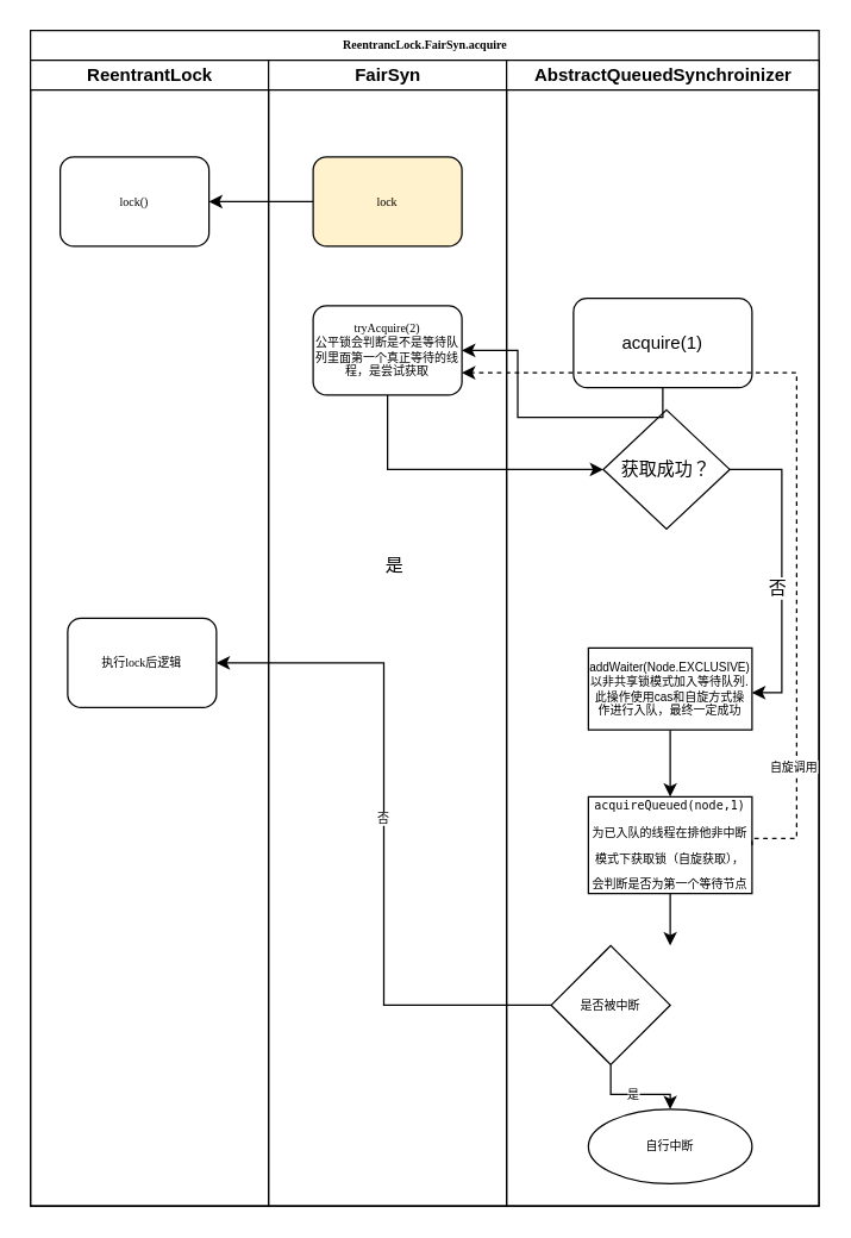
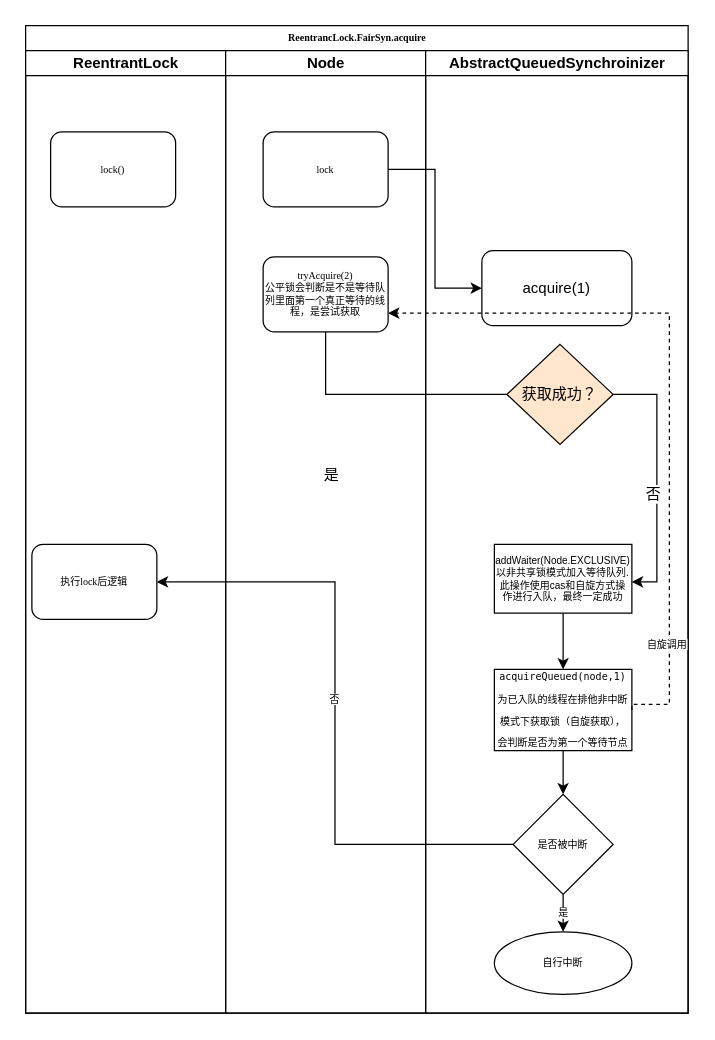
  <mxCell id="0" />
  <mxCell id="1" parent="0" />
  <mxCell id="2" value="ReentrancLock.FairSyn.acquire" style="swimlane;html=1;childLayout=stackLayout;startSize=20;rounded=0;shadow=0;labelBackgroundColor=none;strokeColor=#000000;strokeWidth=1;fillColor=#ffffff;fontFamily=Verdana;fontSize=8;fontColor=#000000;align=center;" parent="1" vertex="1"><mxGeometry x="20" y="20" width="530" height="790" as="geometry" /></mxCell>
  <mxCell id="3" value="ReentrantLock" style="swimlane;html=1;startSize=20;" parent="2" vertex="1"><mxGeometry y="20" width="160" height="770" as="geometry" /></mxCell>
  <mxCell id="4" value="lock()" style="rounded=1;whiteSpace=wrap;html=1;shadow=0;labelBackgroundColor=none;strokeColor=#000000;strokeWidth=1;fillColor=#ffffff;fontFamily=Verdana;fontSize=8;fontColor=#000000;align=center;" parent="3" vertex="1"><mxGeometry x="20" y="65" width="100" height="60" as="geometry" /></mxCell>
- <mxCell id="5" value="执行lock后逻辑" style="rounded=1;whiteSpace=wrap;html=1;shadow=0;labelBackgroundColor=none;strokeColor=#000000;strokeWidth=1;fillColor=#ffffff;fontFamily=Verdana;fontSize=8;fontColor=#000000;align=center;" parent="3" vertex="1"><mxGeometry x="25" y="375" width="100" height="60" as="geometry" /></mxCell>
- <mxCell id="6" value="FairSyn" style="swimlane;html=1;startSize=20;" parent="2" vertex="1"><mxGeometry x="160" y="20" width="160" height="770" as="geometry" /></mxCell>
- <mxCell id="7" value="lock" style="rounded=1;whiteSpace=wrap;html=1;shadow=0;labelBackgroundColor=none;strokeColor=#000000;strokeWidth=1;fillColor=#fff2cc;fontFamily=Verdana;fontSize=8;fontColor=#000000;align=center;" parent="6" vertex="1"><mxGeometry x="30" y="65" width="100" height="60" as="geometry" /></mxCell>
+ <mxCell id="5" value="执行lock后逻辑" style="rounded=1;whiteSpace=wrap;html=1;shadow=0;labelBackgroundColor=none;strokeColor=#000000;strokeWidth=1;fillColor=#ffffff;fontFamily=Verdana;fontSize=8;fontColor=#000000;align=center;" parent="3" vertex="1"><mxGeometry x="5" y="395" width="100" height="60" as="geometry" /></mxCell>
+ <mxCell id="6" value="Node" style="swimlane;html=1;startSize=20;" parent="2" vertex="1"><mxGeometry x="160" y="20" width="160" height="770" as="geometry" /></mxCell>
+ <mxCell id="7" value="lock" style="rounded=1;whiteSpace=wrap;html=1;shadow=0;labelBackgroundColor=none;strokeColor=#000000;strokeWidth=1;fillColor=#ffffff;fontFamily=Verdana;fontSize=8;fontColor=#000000;align=center;" parent="6" vertex="1"><mxGeometry x="30" y="65" width="100" height="60" as="geometry" /></mxCell>
  <mxCell id="8" value="tryAcquire(2)&lt;br&gt;公平锁会判断是不是等待队列里面第一个真正等待的线程，是尝试获取&lt;br&gt;" style="rounded=1;whiteSpace=wrap;html=1;shadow=0;labelBackgroundColor=none;strokeColor=#000000;strokeWidth=1;fillColor=#ffffff;fontFamily=Verdana;fontSize=8;fontColor=#000000;align=center;" parent="6" vertex="1"><mxGeometry x="30" y="165" width="100" height="60" as="geometry" /></mxCell>
  <mxCell id="9" value="AbstractQueuedSynchroinizer&lt;br&gt;" style="swimlane;html=1;startSize=20;" parent="2" vertex="1"><mxGeometry x="320" y="20" width="210" height="770" as="geometry" /></mxCell>
  <mxCell id="10" value="acquire(1)" style="rounded=1;whiteSpace=wrap;html=1;" parent="9" vertex="1"><mxGeometry x="45" y="160" width="120" height="60" as="geometry" /></mxCell>
- <mxCell id="11" value="获取成功？" style="rhombus;whiteSpace=wrap;html=1;" parent="9" vertex="1"><mxGeometry x="65" y="235" width="85" height="80" as="geometry" /></mxCell>
+ <mxCell id="11" value="获取成功？" style="rhombus;whiteSpace=wrap;html=1;fillColor=#ffe6cc;" parent="9" vertex="1"><mxGeometry x="65" y="235" width="85" height="80" as="geometry" /></mxCell>
  <mxCell id="12" value="" style="edgeStyle=orthogonalEdgeStyle;rounded=0;orthogonalLoop=1;jettySize=auto;html=1;fontSize=8;" parent="9" source="13" target="15" edge="1"><mxGeometry relative="1" as="geometry" /></mxCell>
  <mxCell id="13" value="&lt;span style=&quot;font-size: 8px&quot;&gt;addWaiter(&lt;/span&gt;&lt;span style=&quot;font-size: 8px&quot;&gt;Node.&lt;/span&gt;&lt;span style=&quot;font-size: 8px&quot;&gt;EXCLUSIVE&lt;/span&gt;&lt;span style=&quot;font-size: 8px&quot;&gt;)&lt;/span&gt;&lt;span style=&quot;font-size: 8px&quot;&gt;以非共享锁模式加入等待队列.此操作使用cas和自旋方式操作进行入队，最终一定成功&lt;/span&gt;&lt;br style=&quot;font-size: 8px&quot;&gt;" style="rounded=0;whiteSpace=wrap;html=1;fontSize=8;" parent="9" vertex="1"><mxGeometry x="55" y="395" width="110" height="55" as="geometry" /></mxCell>
  <mxCell id="14" value="" style="edgeStyle=orthogonalEdgeStyle;rounded=0;orthogonalLoop=1;jettySize=auto;html=1;fontSize=8;" parent="9" source="15" edge="1"><mxGeometry relative="1" as="geometry"><mxPoint x="110" y="595" as="targetPoint" /></mxGeometry></mxCell>
  <mxCell id="15" value="&lt;pre style=&quot;font-size: 8px&quot;&gt;&lt;pre&gt;acquireQueued(node,1)&lt;/pre&gt;&lt;pre&gt;为已入队的线程在排他非中断&lt;/pre&gt;&lt;pre&gt;模式下获取锁（自旋获取），&lt;/pre&gt;&lt;pre&gt;会判断是否为第一个等待节点&lt;/pre&gt;&lt;/pre&gt;" style="rounded=0;whiteSpace=wrap;html=1;fontSize=8;" parent="9" vertex="1"><mxGeometry x="55" y="495" width="110" height="65" as="geometry" /></mxCell>
- <mxCell id="16" value="是否被中断" style="rhombus;whiteSpace=wrap;html=1;fontSize=8;" parent="9" vertex="1"><mxGeometry x="30" y="595" width="80" height="80" as="geometry" /></mxCell>
+ <mxCell id="16" value="是否被中断" style="rhombus;whiteSpace=wrap;html=1;fontSize=8;" parent="9" vertex="1"><mxGeometry x="70" y="595" width="80" height="80" as="geometry" /></mxCell>
  <mxCell id="17" value="自行中断" style="ellipse;whiteSpace=wrap;html=1;fontSize=8;" parent="9" vertex="1"><mxGeometry x="55" y="705" width="110" height="50" as="geometry" /></mxCell>
  <mxCell id="18" value="是" style="edgeStyle=orthogonalEdgeStyle;rounded=0;orthogonalLoop=1;jettySize=auto;html=1;fontSize=8;entryX=0.5;entryY=0;entryDx=0;entryDy=0;" parent="9" source="16" target="17" edge="1"><mxGeometry relative="1" as="geometry"><mxPoint x="110" y="725" as="targetPoint" /></mxGeometry></mxCell>
- <mxCell id="19" style="edgeStyle=orthogonalEdgeStyle;rounded=0;orthogonalLoop=1;jettySize=auto;html=1;" parent="2" source="7" target="4" edge="1"><mxGeometry relative="1" as="geometry" /></mxCell>
- <mxCell id="20" style="edgeStyle=orthogonalEdgeStyle;rounded=0;orthogonalLoop=1;jettySize=auto;html=1;exitX=0.5;exitY=1;exitDx=0;exitDy=0;entryX=1;entryY=0.5;entryDx=0;entryDy=0;" parent="2" source="10" target="8" edge="1"><mxGeometry relative="1" as="geometry" /></mxCell>
- <mxCell id="21" style="edgeStyle=orthogonalEdgeStyle;rounded=0;orthogonalLoop=1;jettySize=auto;html=1;entryX=0;entryY=0.5;entryDx=0;entryDy=0;" parent="2" source="8" target="11" edge="1"><mxGeometry relative="1" as="geometry"><Array as="points"><mxPoint x="240" y="295" /></Array></mxGeometry></mxCell>
+ <mxCell id="19" style="edgeStyle=orthogonalEdgeStyle;rounded=0;orthogonalLoop=1;jettySize=auto;html=1;entryX=0;entryY=0.5;entryDx=0;entryDy=0;" parent="2" source="7" target="10" edge="1"><mxGeometry relative="1" as="geometry" /></mxCell>
+ <mxCell id="21" style="edgeStyle=orthogonalEdgeStyle;rounded=0;orthogonalLoop=1;jettySize=auto;html=1;entryX=0;entryY=0.5;entryDx=0;entryDy=0;endArrow=none;" parent="2" source="8" target="11" edge="1"><mxGeometry relative="1" as="geometry"><Array as="points"><mxPoint x="240" y="295" /></Array></mxGeometry></mxCell>
  <mxCell id="22" value="" style="edgeStyle=orthogonalEdgeStyle;rounded=0;orthogonalLoop=1;jettySize=auto;html=1;" parent="2" source="11" edge="1"><mxGeometry relative="1" as="geometry"><mxPoint x="485" y="445" as="targetPoint" /><Array as="points"><mxPoint x="505" y="295" /><mxPoint x="505" y="445" /></Array></mxGeometry></mxCell>
  <mxCell id="23" value="否" style="text;html=1;resizable=0;points=[];align=center;verticalAlign=middle;labelBackgroundColor=#ffffff;" parent="22" vertex="1" connectable="0"><mxGeometry x="0.112" y="-4" relative="1" as="geometry"><mxPoint as="offset" /></mxGeometry></mxCell>
  <mxCell id="24" style="edgeStyle=orthogonalEdgeStyle;rounded=0;orthogonalLoop=1;jettySize=auto;html=1;entryX=1;entryY=0.5;entryDx=0;entryDy=0;fontSize=8;" parent="2" source="16" target="5" edge="1"><mxGeometry relative="1" as="geometry" /></mxCell>
  <mxCell id="25" value="否" style="text;html=1;resizable=0;points=[];align=center;verticalAlign=middle;labelBackgroundColor=#ffffff;fontSize=8;" parent="24" vertex="1" connectable="0"><mxGeometry x="0.046" y="1" relative="1" as="geometry"><mxPoint as="offset" /></mxGeometry></mxCell>
  <mxCell id="26" style="edgeStyle=orthogonalEdgeStyle;rounded=0;orthogonalLoop=1;jettySize=auto;html=1;exitX=1;exitY=0.5;exitDx=0;exitDy=0;entryX=1;entryY=0.75;entryDx=0;entryDy=0;fontSize=8;dashed=1;" parent="2" source="15" target="8" edge="1"><mxGeometry relative="1" as="geometry"><Array as="points"><mxPoint x="515" y="543" /><mxPoint x="515" y="230" /></Array></mxGeometry></mxCell>
  <mxCell id="27" value="自旋调用&lt;br&gt;" style="text;html=1;resizable=0;points=[];align=center;verticalAlign=middle;labelBackgroundColor=#ffffff;fontSize=8;" parent="26" vertex="1" connectable="0"><mxGeometry x="-0.711" y="3" relative="1" as="geometry"><mxPoint as="offset" /></mxGeometry></mxCell>
  <mxCell id="28" value="是" style="text;html=1;resizable=0;points=[];autosize=1;align=left;verticalAlign=top;spacingTop=-4;" parent="1" vertex="1"><mxGeometry x="257" y="370" width="30" height="20" as="geometry" /></mxCell>
